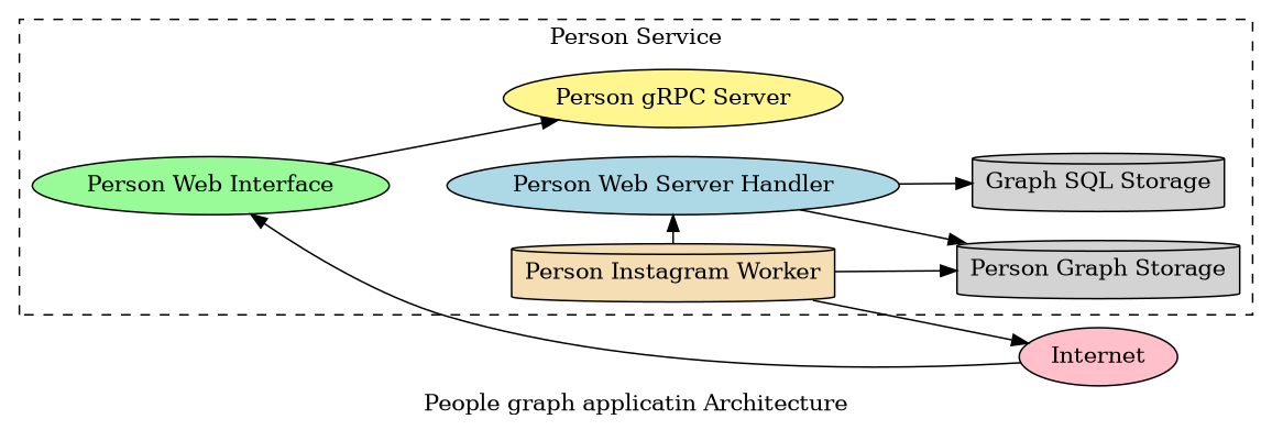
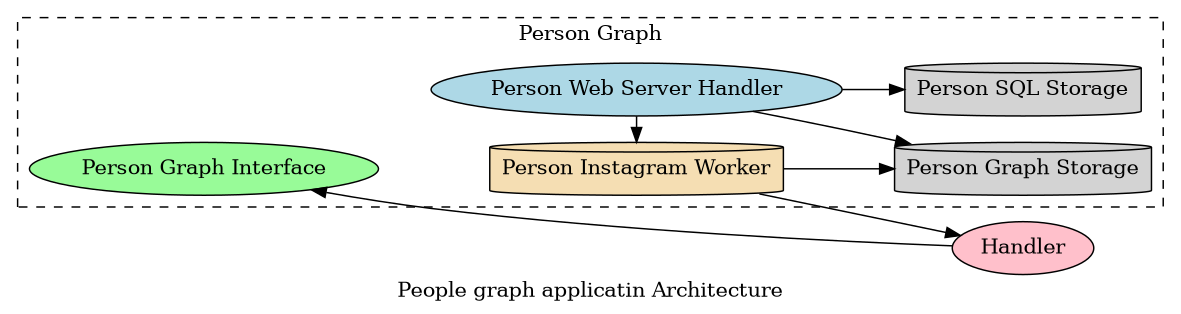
  digraph {
    label="People graph applicatin Architecture"
    rankdir=LR
    node [color=black fillcolor=lightgrey shape=ellipse style=filled]
-   Internet [fillcolor=pink]
-   "Person Web Interface" [fillcolor=palegreen]
-   "Person gRPC Server" [fillcolor=khaki1]
+   Internet [fillcolor=pink label=Handler]
+   "Person Web Interface" [fillcolor=palegreen label="Person Graph Interface"]
    "Person Web Server Handler" [fillcolor=lightblue]
    "Person Instagram Worker" [fillcolor=wheat shape=cylinder]
    "Person Graph Storage" [shape=cylinder]
-   "Person SQL Storage" [shape=cylinder label="Graph SQL Storage"]
+   "Person SQL Storage" [shape=cylinder]
    subgraph sub_1 {
      rank=same
      Internet
    }
    subgraph cluster_2 {
-     label="Person Service"
+     label="Person Graph"
      style=dashed
      "Person Graph Storage"
      "Person SQL Storage"
      subgraph sub_3 {
        label="Person Service"
        rank=source
        style=dashed
        "Person Web Interface"
      }
      subgraph sub_4 {
        label="Person Service"
        rank=same
        style=dashed
-       "Person gRPC Server"
        "Person Web Server Handler"
        "Person Instagram Worker"
      }
    }
    Internet -> "Person Web Interface"
-   "Person Web Interface" -> "Person gRPC Server"
-   "Person Instagram Worker" -> "Person Web Server Handler"
+   "Person Web Server Handler" -> "Person Instagram Worker"
    "Person Web Server Handler" -> "Person Graph Storage"
    "Person Web Server Handler" -> "Person SQL Storage"
    "Person Instagram Worker" -> Internet
    "Person Instagram Worker" -> "Person Graph Storage"
  }
